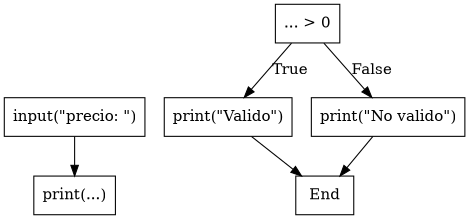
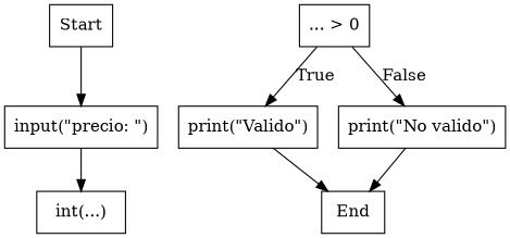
  digraph {
    node [shape=box]
+   n1 [label=Start]
    n2 [label="input(\"precio: \")"]
-   n3 [label="print(...)"]
+   n3 [label="int(...)"]
    n4 [label="... > 0"]
    n5 [label="print(\"Valido\")"]
    n6 [label="print(\"No valido\")"]
    n7 [label=End]
+   n1 -> n2
    n2 -> n3
    n4 -> n5 [label=True]
    n4 -> n6 [label=False]
    n5 -> n7
    n6 -> n7
  }
